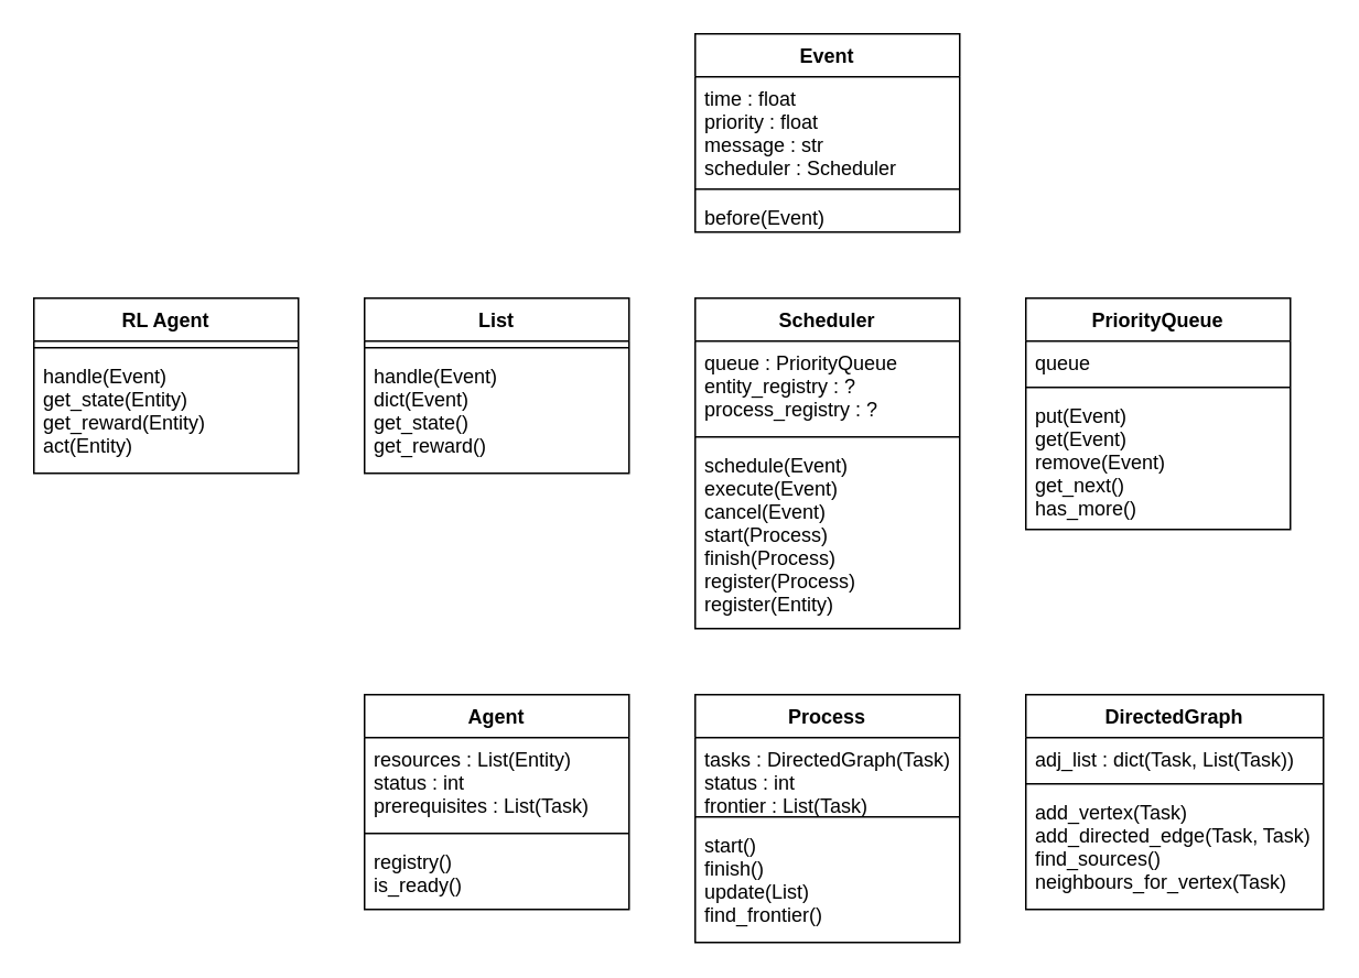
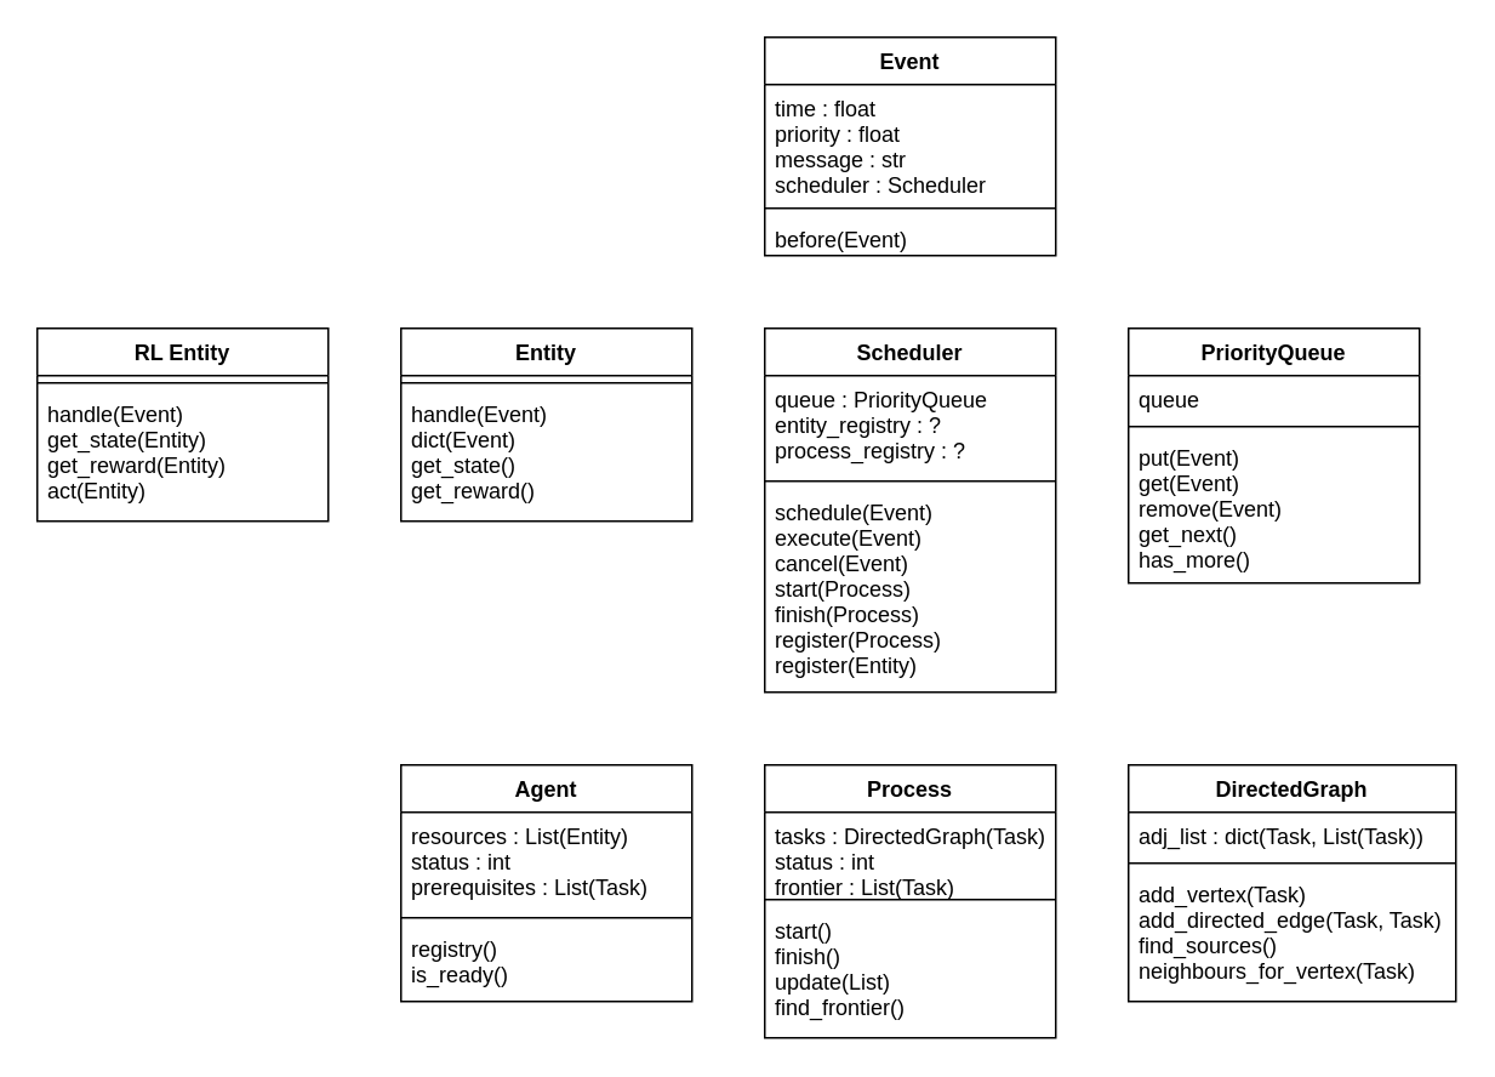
  <mxCell id="0" />
  <mxCell id="1" parent="0" />
  <mxCell id="2" value="Scheduler" style="swimlane;fontStyle=1;align=center;verticalAlign=top;childLayout=stackLayout;horizontal=1;startSize=26;horizontalStack=0;resizeParent=1;resizeParentMax=0;resizeLast=0;collapsible=1;marginBottom=0;" vertex="1" parent="1"><mxGeometry x="420" y="180" width="160" height="200" as="geometry" /></mxCell>
  <mxCell id="3" value="queue : PriorityQueue&#10;entity_registry : ?&#10;process_registry : ?" style="text;strokeColor=none;fillColor=none;align=left;verticalAlign=top;spacingLeft=4;spacingRight=4;overflow=hidden;rotatable=0;points=[[0,0.5],[1,0.5]];portConstraint=eastwest;" vertex="1" parent="2"><mxGeometry y="26" width="160" height="54" as="geometry" /></mxCell>
  <mxCell id="4" value="" style="line;strokeWidth=1;fillColor=none;align=left;verticalAlign=middle;spacingTop=-1;spacingLeft=3;spacingRight=3;rotatable=0;labelPosition=right;points=[];portConstraint=eastwest;" vertex="1" parent="2"><mxGeometry y="80" width="160" height="8" as="geometry" /></mxCell>
  <mxCell id="5" value="schedule(Event)&#10;execute(Event)&#10;cancel(Event)&#10;start(Process)&#10;finish(Process)&#10;register(Process)&#10;register(Entity)" style="text;strokeColor=none;fillColor=none;align=left;verticalAlign=top;spacingLeft=4;spacingRight=4;overflow=hidden;rotatable=0;points=[[0,0.5],[1,0.5]];portConstraint=eastwest;" vertex="1" parent="2"><mxGeometry y="88" width="160" height="112" as="geometry" /></mxCell>
  <mxCell id="6" value="Event" style="swimlane;fontStyle=1;align=center;verticalAlign=top;childLayout=stackLayout;horizontal=1;startSize=26;horizontalStack=0;resizeParent=1;resizeParentMax=0;resizeLast=0;collapsible=1;marginBottom=0;" vertex="1" parent="1"><mxGeometry x="420" y="20" width="160" height="120" as="geometry" /></mxCell>
  <mxCell id="7" value="time : float&#10;priority : float&#10;message : str&#10;scheduler : Scheduler" style="text;strokeColor=none;fillColor=none;align=left;verticalAlign=top;spacingLeft=4;spacingRight=4;overflow=hidden;rotatable=0;points=[[0,0.5],[1,0.5]];portConstraint=eastwest;" vertex="1" parent="6"><mxGeometry y="26" width="160" height="64" as="geometry" /></mxCell>
  <mxCell id="8" value="" style="line;strokeWidth=1;fillColor=none;align=left;verticalAlign=middle;spacingTop=-1;spacingLeft=3;spacingRight=3;rotatable=0;labelPosition=right;points=[];portConstraint=eastwest;" vertex="1" parent="6"><mxGeometry y="90" width="160" height="8" as="geometry" /></mxCell>
  <mxCell id="9" value="before(Event)" style="text;strokeColor=none;fillColor=none;align=left;verticalAlign=top;spacingLeft=4;spacingRight=4;overflow=hidden;rotatable=0;points=[[0,0.5],[1,0.5]];portConstraint=eastwest;" vertex="1" parent="6"><mxGeometry y="98" width="160" height="22" as="geometry" /></mxCell>
  <mxCell id="10" value="Process" style="swimlane;fontStyle=1;align=center;verticalAlign=top;childLayout=stackLayout;horizontal=1;startSize=26;horizontalStack=0;resizeParent=1;resizeParentMax=0;resizeLast=0;collapsible=1;marginBottom=0;" vertex="1" parent="1"><mxGeometry x="420" y="420" width="160" height="150" as="geometry" /></mxCell>
  <mxCell id="11" value="tasks : DirectedGraph(Task) ?&#10;status : int&#10;frontier : List(Task)" style="text;strokeColor=none;fillColor=none;align=left;verticalAlign=top;spacingLeft=4;spacingRight=4;overflow=hidden;rotatable=0;points=[[0,0.5],[1,0.5]];portConstraint=eastwest;" vertex="1" parent="10"><mxGeometry y="26" width="160" height="44" as="geometry" /></mxCell>
  <mxCell id="12" value="" style="line;strokeWidth=1;fillColor=none;align=left;verticalAlign=middle;spacingTop=-1;spacingLeft=3;spacingRight=3;rotatable=0;labelPosition=right;points=[];portConstraint=eastwest;" vertex="1" parent="10"><mxGeometry y="70" width="160" height="8" as="geometry" /></mxCell>
  <mxCell id="13" value="start()&#10;finish()&#10;update(List)&#10;find_frontier()" style="text;strokeColor=none;fillColor=none;align=left;verticalAlign=top;spacingLeft=4;spacingRight=4;overflow=hidden;rotatable=0;points=[[0,0.5],[1,0.5]];portConstraint=eastwest;" vertex="1" parent="10"><mxGeometry y="78" width="160" height="72" as="geometry" /></mxCell>
- <mxCell id="14" value="List" style="swimlane;fontStyle=1;align=center;verticalAlign=top;childLayout=stackLayout;horizontal=1;startSize=26;horizontalStack=0;resizeParent=1;resizeParentMax=0;resizeLast=0;collapsible=1;marginBottom=0;" vertex="1" parent="1"><mxGeometry x="220" y="180" width="160" height="106" as="geometry" /></mxCell>
+ <mxCell id="14" value="Entity" style="swimlane;fontStyle=1;align=center;verticalAlign=top;childLayout=stackLayout;horizontal=1;startSize=26;horizontalStack=0;resizeParent=1;resizeParentMax=0;resizeLast=0;collapsible=1;marginBottom=0;" vertex="1" parent="1"><mxGeometry x="220" y="180" width="160" height="106" as="geometry" /></mxCell>
  <mxCell id="15" value="" style="line;strokeWidth=1;fillColor=none;align=left;verticalAlign=middle;spacingTop=-1;spacingLeft=3;spacingRight=3;rotatable=0;labelPosition=right;points=[];portConstraint=eastwest;" vertex="1" parent="14"><mxGeometry y="26" width="160" height="8" as="geometry" /></mxCell>
  <mxCell id="16" value="handle(Event)&#10;dict(Event)&#10;get_state()&#10;get_reward()&#10;" style="text;strokeColor=none;fillColor=none;align=left;verticalAlign=top;spacingLeft=4;spacingRight=4;overflow=hidden;rotatable=0;points=[[0,0.5],[1,0.5]];portConstraint=eastwest;" vertex="1" parent="14"><mxGeometry y="34" width="160" height="72" as="geometry" /></mxCell>
- <mxCell id="17" value="RL Agent" style="swimlane;fontStyle=1;align=center;verticalAlign=top;childLayout=stackLayout;horizontal=1;startSize=26;horizontalStack=0;resizeParent=1;resizeParentMax=0;resizeLast=0;collapsible=1;marginBottom=0;" vertex="1" parent="1"><mxGeometry x="20" y="180" width="160" height="106" as="geometry" /></mxCell>
+ <mxCell id="17" value="RL Entity" style="swimlane;fontStyle=1;align=center;verticalAlign=top;childLayout=stackLayout;horizontal=1;startSize=26;horizontalStack=0;resizeParent=1;resizeParentMax=0;resizeLast=0;collapsible=1;marginBottom=0;" vertex="1" parent="1"><mxGeometry x="20" y="180" width="160" height="106" as="geometry" /></mxCell>
  <mxCell id="18" value="" style="line;strokeWidth=1;fillColor=none;align=left;verticalAlign=middle;spacingTop=-1;spacingLeft=3;spacingRight=3;rotatable=0;labelPosition=right;points=[];portConstraint=eastwest;" vertex="1" parent="17"><mxGeometry y="26" width="160" height="8" as="geometry" /></mxCell>
  <mxCell id="19" value="handle(Event)&#10;get_state(Entity)&#10;get_reward(Entity)&#10;act(Entity)" style="text;strokeColor=none;fillColor=none;align=left;verticalAlign=top;spacingLeft=4;spacingRight=4;overflow=hidden;rotatable=0;points=[[0,0.5],[1,0.5]];portConstraint=eastwest;" vertex="1" parent="17"><mxGeometry y="34" width="160" height="72" as="geometry" /></mxCell>
  <mxCell id="20" value="Agent" style="swimlane;fontStyle=1;align=center;verticalAlign=top;childLayout=stackLayout;horizontal=1;startSize=26;horizontalStack=0;resizeParent=1;resizeParentMax=0;resizeLast=0;collapsible=1;marginBottom=0;" vertex="1" parent="1"><mxGeometry x="220" y="420" width="160" height="130" as="geometry" /></mxCell>
  <mxCell id="21" value="resources : List(Entity)&#10;status : int&#10;prerequisites : List(Task)" style="text;strokeColor=none;fillColor=none;align=left;verticalAlign=top;spacingLeft=4;spacingRight=4;overflow=hidden;rotatable=0;points=[[0,0.5],[1,0.5]];portConstraint=eastwest;" vertex="1" parent="20"><mxGeometry y="26" width="160" height="54" as="geometry" /></mxCell>
  <mxCell id="22" value="" style="line;strokeWidth=1;fillColor=none;align=left;verticalAlign=middle;spacingTop=-1;spacingLeft=3;spacingRight=3;rotatable=0;labelPosition=right;points=[];portConstraint=eastwest;" vertex="1" parent="20"><mxGeometry y="80" width="160" height="8" as="geometry" /></mxCell>
  <mxCell id="23" value="registry()&#10;is_ready()" style="text;strokeColor=none;fillColor=none;align=left;verticalAlign=top;spacingLeft=4;spacingRight=4;overflow=hidden;rotatable=0;points=[[0,0.5],[1,0.5]];portConstraint=eastwest;" vertex="1" parent="20"><mxGeometry y="88" width="160" height="42" as="geometry" /></mxCell>
  <mxCell id="24" value="PriorityQueue" style="swimlane;fontStyle=1;align=center;verticalAlign=top;childLayout=stackLayout;horizontal=1;startSize=26;horizontalStack=0;resizeParent=1;resizeParentMax=0;resizeLast=0;collapsible=1;marginBottom=0;" vertex="1" parent="1"><mxGeometry x="620" y="180" width="160" height="140" as="geometry" /></mxCell>
  <mxCell id="25" value="queue" style="text;strokeColor=none;fillColor=none;align=left;verticalAlign=top;spacingLeft=4;spacingRight=4;overflow=hidden;rotatable=0;points=[[0,0.5],[1,0.5]];portConstraint=eastwest;" vertex="1" parent="24"><mxGeometry y="26" width="160" height="24" as="geometry" /></mxCell>
  <mxCell id="26" value="" style="line;strokeWidth=1;fillColor=none;align=left;verticalAlign=middle;spacingTop=-1;spacingLeft=3;spacingRight=3;rotatable=0;labelPosition=right;points=[];portConstraint=eastwest;" vertex="1" parent="24"><mxGeometry y="50" width="160" height="8" as="geometry" /></mxCell>
  <mxCell id="27" value="put(Event)&#10;get(Event)&#10;remove(Event)&#10;get_next()&#10;has_more()" style="text;strokeColor=none;fillColor=none;align=left;verticalAlign=top;spacingLeft=4;spacingRight=4;overflow=hidden;rotatable=0;points=[[0,0.5],[1,0.5]];portConstraint=eastwest;" vertex="1" parent="24"><mxGeometry y="58" width="160" height="82" as="geometry" /></mxCell>
  <mxCell id="28" value="DirectedGraph" style="swimlane;fontStyle=1;align=center;verticalAlign=top;childLayout=stackLayout;horizontal=1;startSize=26;horizontalStack=0;resizeParent=1;resizeParentMax=0;resizeLast=0;collapsible=1;marginBottom=0;" vertex="1" parent="1"><mxGeometry x="620" y="420" width="180" height="130" as="geometry" /></mxCell>
  <mxCell id="29" value="adj_list : dict(Task, List(Task))" style="text;strokeColor=none;fillColor=none;align=left;verticalAlign=top;spacingLeft=4;spacingRight=4;overflow=hidden;rotatable=0;points=[[0,0.5],[1,0.5]];portConstraint=eastwest;" vertex="1" parent="28"><mxGeometry y="26" width="180" height="24" as="geometry" /></mxCell>
  <mxCell id="30" value="" style="line;strokeWidth=1;fillColor=none;align=left;verticalAlign=middle;spacingTop=-1;spacingLeft=3;spacingRight=3;rotatable=0;labelPosition=right;points=[];portConstraint=eastwest;" vertex="1" parent="28"><mxGeometry y="50" width="180" height="8" as="geometry" /></mxCell>
  <mxCell id="31" value="add_vertex(Task)&#10;add_directed_edge(Task, Task)&#10;find_sources()&#10;neighbours_for_vertex(Task)&#10;" style="text;strokeColor=none;fillColor=none;align=left;verticalAlign=top;spacingLeft=4;spacingRight=4;overflow=hidden;rotatable=0;points=[[0,0.5],[1,0.5]];portConstraint=eastwest;" vertex="1" parent="28"><mxGeometry y="58" width="180" height="72" as="geometry" /></mxCell>
